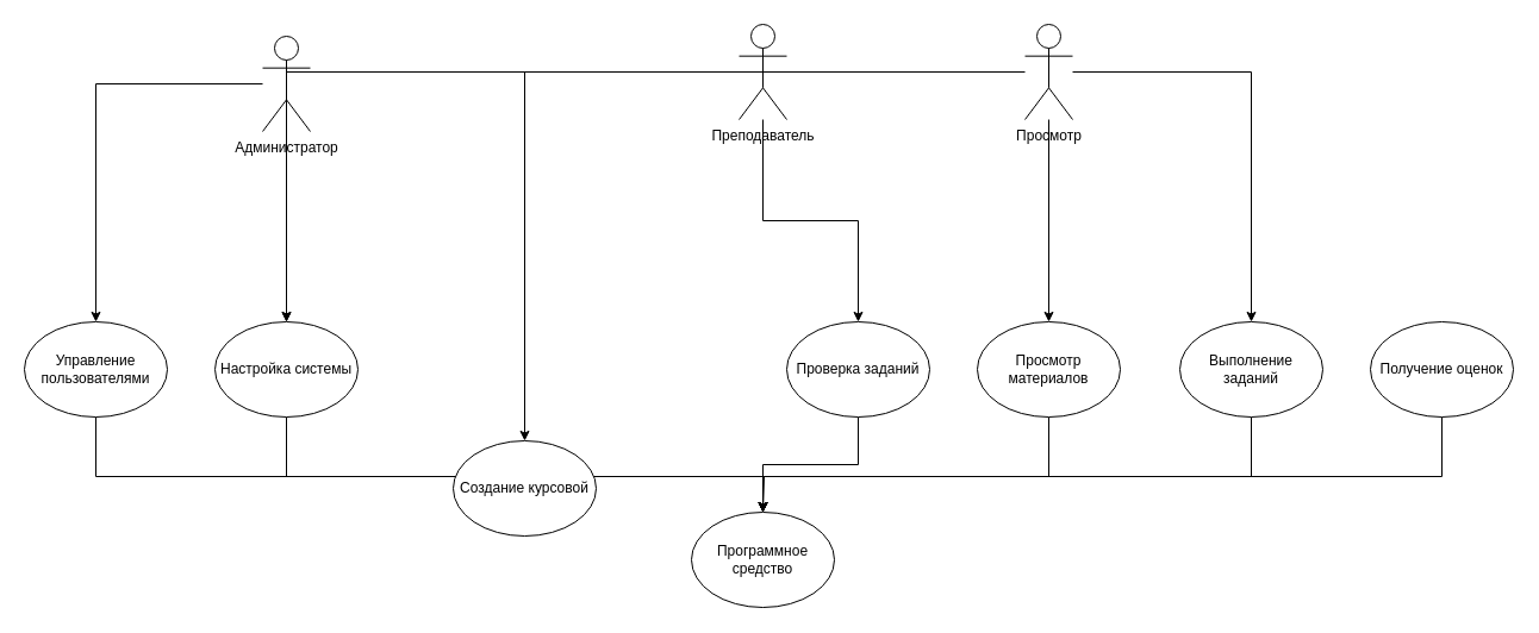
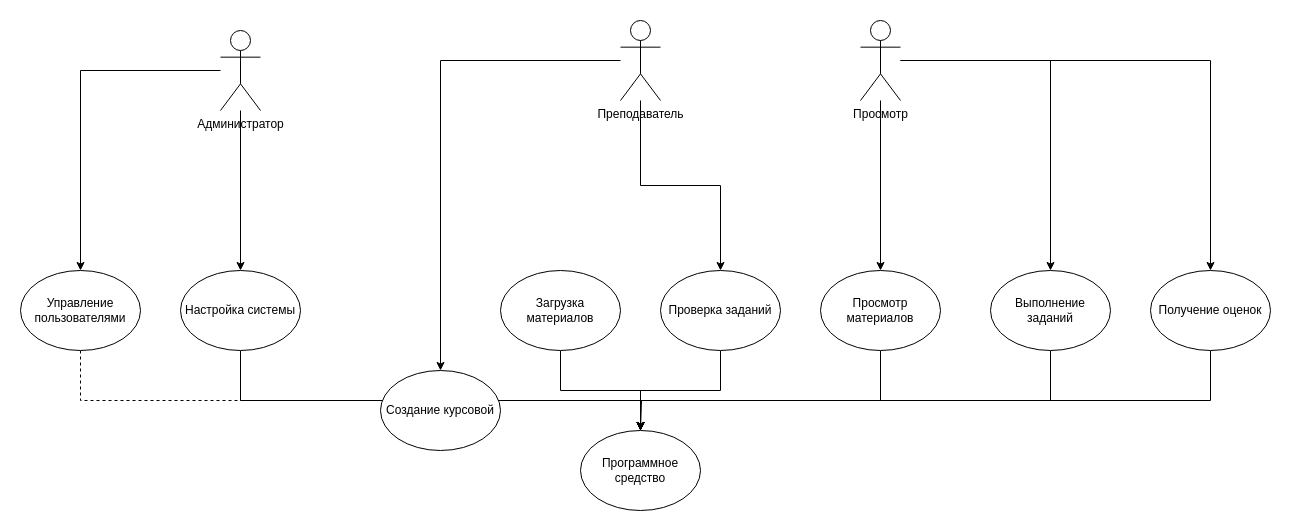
  <mxCell id="0" />
  <mxCell id="1" parent="0" />
  <mxCell id="2" style="edgeStyle=orthogonalEdgeStyle;rounded=0;orthogonalLoop=1;jettySize=auto;html=1;entryX=0.5;entryY=0;entryDx=0;entryDy=0;" edge="1" parent="1" source="4" target="15"><mxGeometry relative="1" as="geometry" /></mxCell>
  <mxCell id="3" style="edgeStyle=orthogonalEdgeStyle;rounded=0;orthogonalLoop=1;jettySize=auto;html=1;entryX=0.5;entryY=0;entryDx=0;entryDy=0;" edge="1" parent="1" source="4" target="13"><mxGeometry relative="1" as="geometry" /></mxCell>
  <mxCell id="4" value="Администратор" style="shape=umlActor;verticalLabelPosition=bottom;verticalAlign=top;html=1;outlineConnect=0;" vertex="1" parent="1"><mxGeometry x="220" y="30" width="40" height="80" as="geometry" /></mxCell>
  <mxCell id="5" style="edgeStyle=orthogonalEdgeStyle;rounded=0;orthogonalLoop=1;jettySize=auto;html=1;entryX=0.5;entryY=0;entryDx=0;entryDy=0;" edge="1" parent="1" source="7" target="17"><mxGeometry relative="1" as="geometry" /></mxCell>
  <mxCell id="6" style="edgeStyle=orthogonalEdgeStyle;rounded=0;orthogonalLoop=1;jettySize=auto;html=1;" edge="1" parent="1" source="7" target="21"><mxGeometry relative="1" as="geometry" /></mxCell>
  <mxCell id="7" value="Преподаватель" style="shape=umlActor;verticalLabelPosition=bottom;verticalAlign=top;html=1;outlineConnect=0;" vertex="1" parent="1"><mxGeometry x="620" y="20" width="40" height="80" as="geometry" /></mxCell>
  <mxCell id="8" style="edgeStyle=orthogonalEdgeStyle;rounded=0;orthogonalLoop=1;jettySize=auto;html=1;entryX=0.5;entryY=0;entryDx=0;entryDy=0;" edge="1" parent="1" source="11" target="23"><mxGeometry relative="1" as="geometry" /></mxCell>
  <mxCell id="9" style="edgeStyle=orthogonalEdgeStyle;rounded=0;orthogonalLoop=1;jettySize=auto;html=1;entryX=0.5;entryY=0;entryDx=0;entryDy=0;" edge="1" parent="1" source="11" target="25"><mxGeometry relative="1" as="geometry" /></mxCell>
- <mxCell id="10" style="edgeStyle=orthogonalEdgeStyle;rounded=0;orthogonalLoop=1;jettySize=auto;html=1;" edge="1" parent="1" source="11" target="15"><mxGeometry relative="1" as="geometry" /></mxCell>
+ <mxCell id="10" style="edgeStyle=orthogonalEdgeStyle;rounded=0;orthogonalLoop=1;jettySize=auto;html=1;entryX=0.5;entryY=0;entryDx=0;entryDy=0;" edge="1" parent="1" source="11" target="27"><mxGeometry relative="1" as="geometry" /></mxCell>
  <mxCell id="11" value="Просмотр" style="shape=umlActor;verticalLabelPosition=bottom;verticalAlign=top;html=1;outlineConnect=0;" vertex="1" parent="1"><mxGeometry x="860" y="20" width="40" height="80" as="geometry" /></mxCell>
- <mxCell id="12" style="edgeStyle=orthogonalEdgeStyle;rounded=0;orthogonalLoop=1;jettySize=auto;html=1;entryX=0.5;entryY=0;entryDx=0;entryDy=0;" edge="1" parent="1" source="13" target="28"><mxGeometry relative="1" as="geometry"><Array as="points"><mxPoint x="80" y="400" /><mxPoint x="640" y="400" /></Array></mxGeometry></mxCell>
+ <mxCell id="12" style="edgeStyle=orthogonalEdgeStyle;rounded=0;orthogonalLoop=1;jettySize=auto;html=1;entryX=0.5;entryY=0;entryDx=0;entryDy=0;dashed=1;" edge="1" parent="1" source="13" target="28"><mxGeometry relative="1" as="geometry"><Array as="points"><mxPoint x="80" y="400" /><mxPoint x="640" y="400" /></Array></mxGeometry></mxCell>
  <mxCell id="13" value="Управление пользователями" style="ellipse;whiteSpace=wrap;html=1;" vertex="1" parent="1"><mxGeometry x="20" y="270" width="120" height="80" as="geometry" /></mxCell>
- <mxCell id="14" style="edgeStyle=orthogonalEdgeStyle;rounded=0;orthogonalLoop=1;jettySize=auto;html=1;" edge="1" parent="1" source="15" target="28"><mxGeometry relative="1" as="geometry"><Array as="points"><mxPoint x="240" y="400" /><mxPoint x="640" y="400" /></Array></mxGeometry></mxCell>
+ <mxCell id="14" style="edgeStyle=orthogonalEdgeStyle;rounded=0;orthogonalLoop=1;jettySize=auto;html=1;endArrow=open;" edge="1" parent="1" source="15" target="28"><mxGeometry relative="1" as="geometry"><Array as="points"><mxPoint x="240" y="400" /><mxPoint x="640" y="400" /></Array></mxGeometry></mxCell>
  <mxCell id="15" value="Настройка системы" style="ellipse;whiteSpace=wrap;html=1;" vertex="1" parent="1"><mxGeometry x="180" y="270" width="120" height="80" as="geometry" /></mxCell>
  <mxCell id="16" style="edgeStyle=orthogonalEdgeStyle;rounded=0;orthogonalLoop=1;jettySize=auto;html=1;entryX=0.5;entryY=0;entryDx=0;entryDy=0;" edge="1" parent="1" source="17" target="28"><mxGeometry relative="1" as="geometry"><Array as="points"><mxPoint x="400" y="400" /><mxPoint x="640" y="400" /></Array></mxGeometry></mxCell>
  <mxCell id="17" value="Создание курсовой" style="ellipse;whiteSpace=wrap;html=1;" vertex="1" parent="1"><mxGeometry x="380" y="370" width="120" height="80" as="geometry" /></mxCell>
+ <mxCell id="18" style="edgeStyle=orthogonalEdgeStyle;rounded=0;orthogonalLoop=1;jettySize=auto;html=1;" edge="1" parent="1" source="19" target="28"><mxGeometry relative="1" as="geometry" /></mxCell>
+ <mxCell id="19" value="Загрузка материалов" style="ellipse;whiteSpace=wrap;html=1;" vertex="1" parent="1"><mxGeometry x="500" y="270" width="120" height="80" as="geometry" /></mxCell>
  <mxCell id="20" style="edgeStyle=orthogonalEdgeStyle;rounded=0;orthogonalLoop=1;jettySize=auto;html=1;entryX=0.5;entryY=0;entryDx=0;entryDy=0;" edge="1" parent="1" source="21" target="28"><mxGeometry relative="1" as="geometry" /></mxCell>
  <mxCell id="21" value="Проверка заданий" style="ellipse;whiteSpace=wrap;html=1;" vertex="1" parent="1"><mxGeometry x="660" y="270" width="120" height="80" as="geometry" /></mxCell>
  <mxCell id="22" style="edgeStyle=orthogonalEdgeStyle;rounded=0;orthogonalLoop=1;jettySize=auto;html=1;" edge="1" parent="1" source="23"><mxGeometry relative="1" as="geometry"><mxPoint x="640" y="430" as="targetPoint" /><Array as="points"><mxPoint x="880" y="400" /><mxPoint x="641" y="400" /><mxPoint x="641" y="430" /></Array></mxGeometry></mxCell>
  <mxCell id="23" value="Просмотр материалов" style="ellipse;whiteSpace=wrap;html=1;" vertex="1" parent="1"><mxGeometry x="820" y="270" width="120" height="80" as="geometry" /></mxCell>
  <mxCell id="24" style="edgeStyle=orthogonalEdgeStyle;rounded=0;orthogonalLoop=1;jettySize=auto;html=1;" edge="1" parent="1" source="25" target="28"><mxGeometry relative="1" as="geometry"><Array as="points"><mxPoint x="1050" y="400" /><mxPoint x="640" y="400" /></Array></mxGeometry></mxCell>
  <mxCell id="25" value="Выполнение заданий" style="ellipse;whiteSpace=wrap;html=1;" vertex="1" parent="1"><mxGeometry x="990" y="270" width="120" height="80" as="geometry" /></mxCell>
  <mxCell id="26" style="edgeStyle=orthogonalEdgeStyle;rounded=0;orthogonalLoop=1;jettySize=auto;html=1;entryX=0.5;entryY=0;entryDx=0;entryDy=0;" edge="1" parent="1" source="27" target="28"><mxGeometry relative="1" as="geometry"><Array as="points"><mxPoint x="1210" y="400" /><mxPoint x="640" y="400" /></Array></mxGeometry></mxCell>
  <mxCell id="27" value="Получение оценок" style="ellipse;whiteSpace=wrap;html=1;" vertex="1" parent="1"><mxGeometry x="1150" y="270" width="120" height="80" as="geometry" /></mxCell>
  <mxCell id="28" value="Программное средство" style="ellipse;whiteSpace=wrap;html=1;" vertex="1" parent="1"><mxGeometry x="580" y="430" width="120" height="80" as="geometry" /></mxCell>
